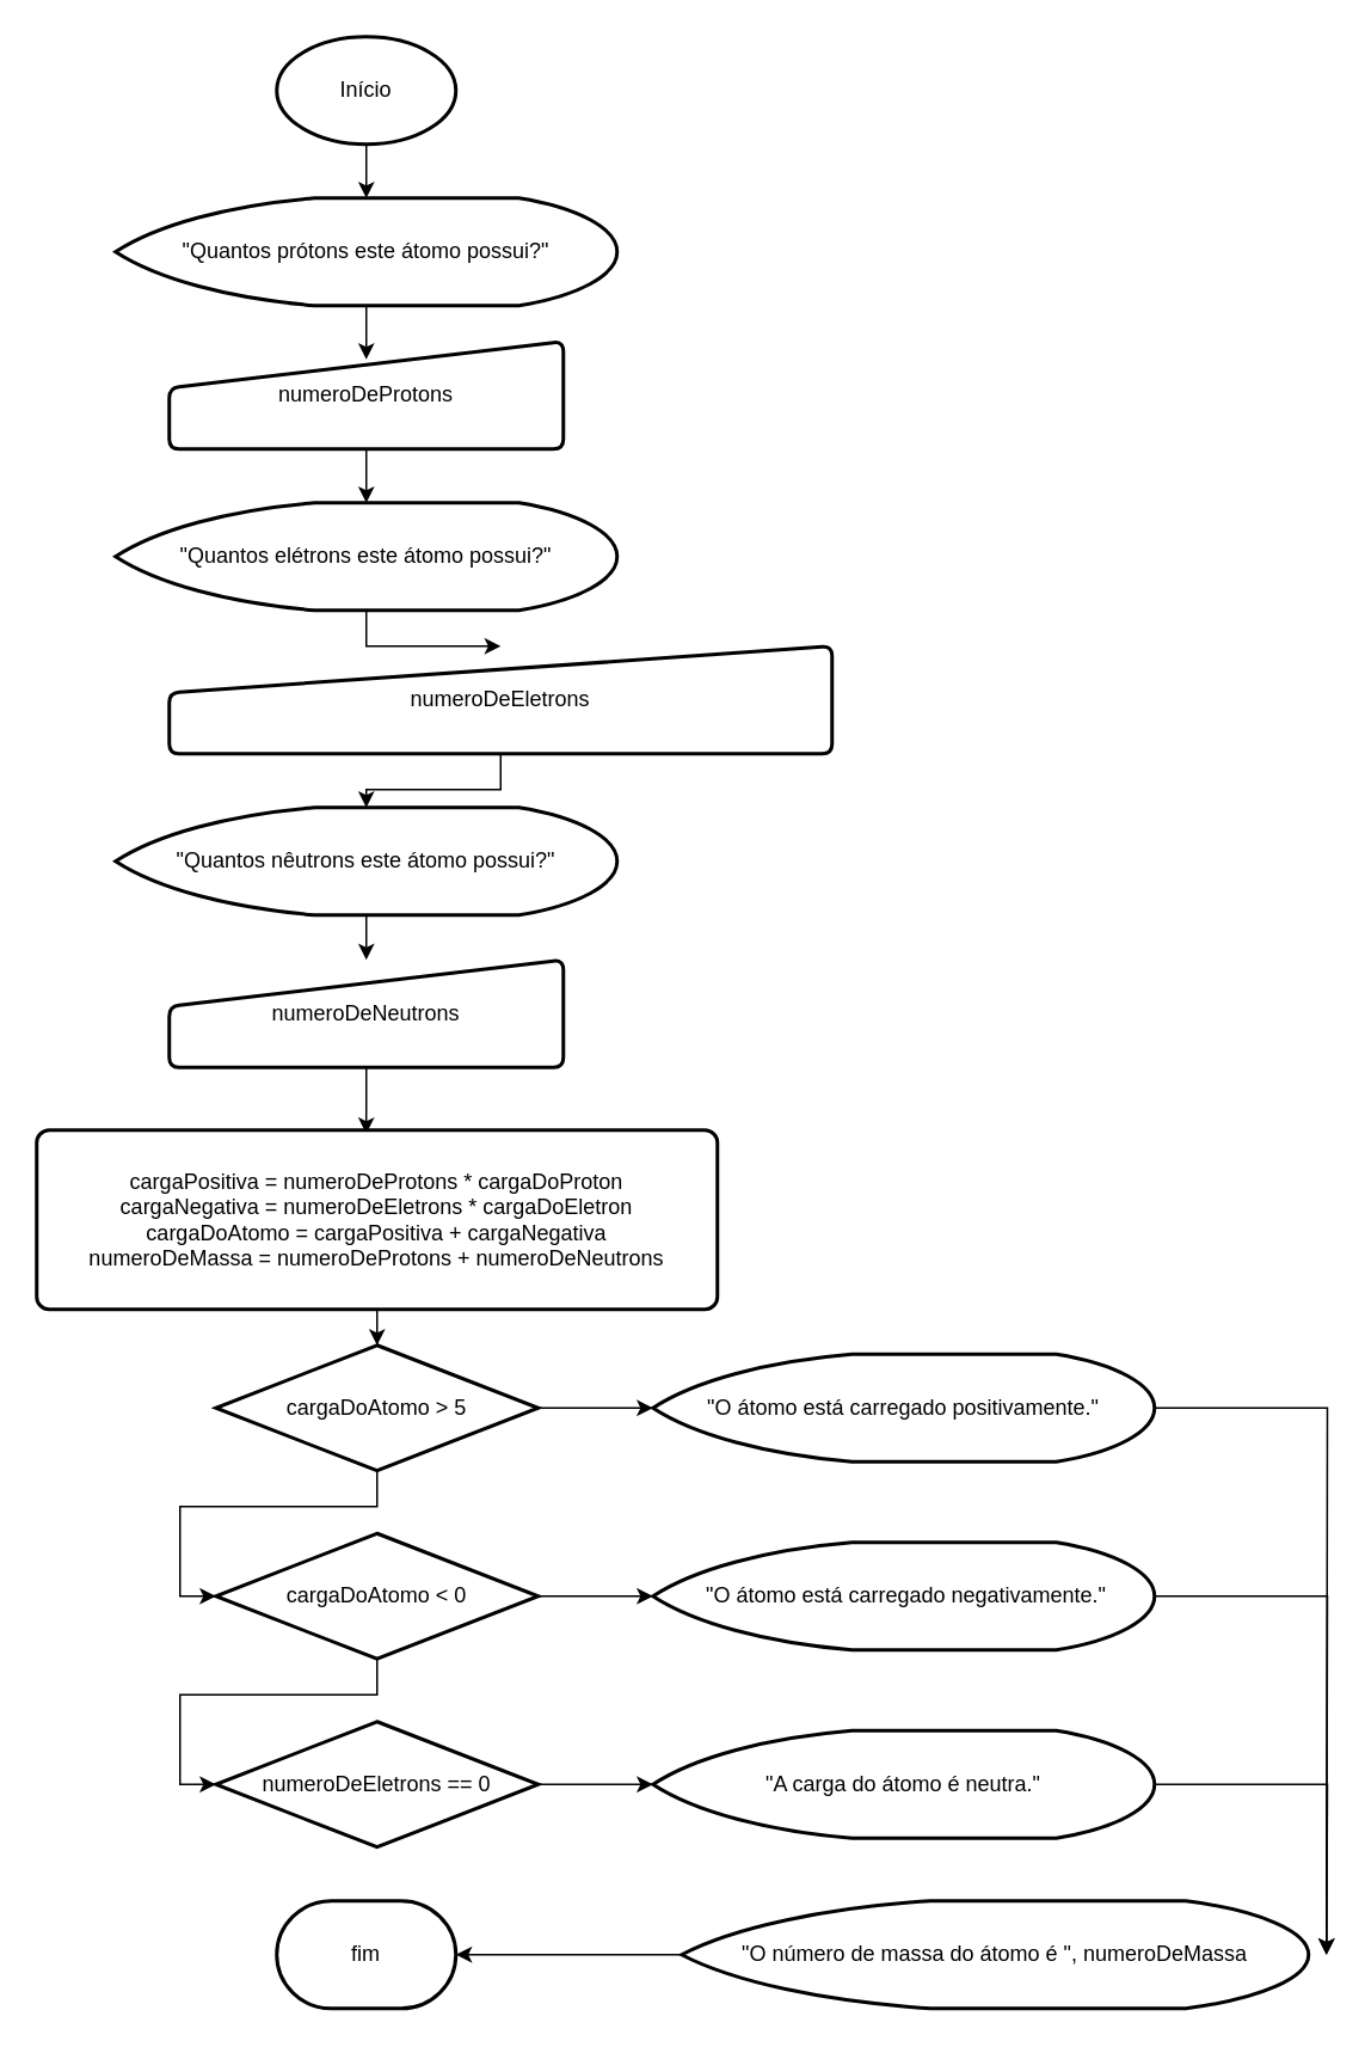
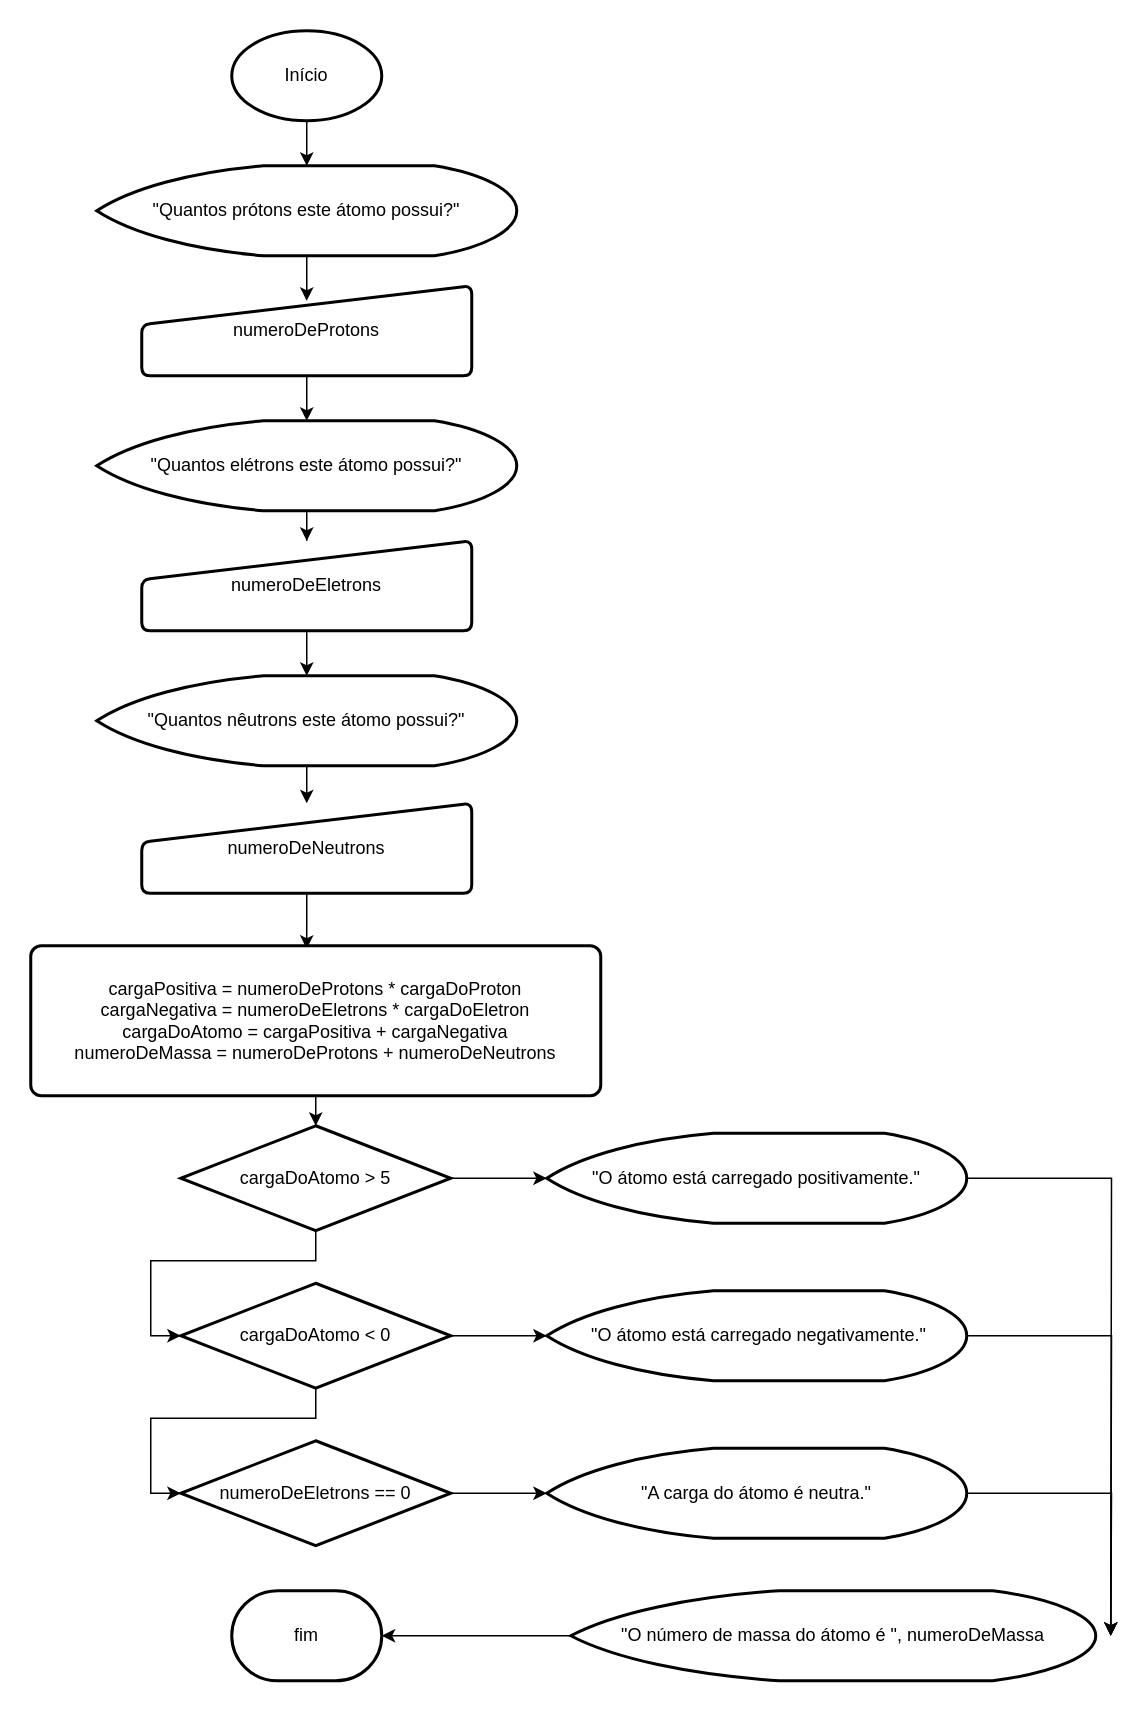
  <mxCell id="0" />
  <mxCell id="1" parent="0" />
  <mxCell id="2" style="edgeStyle=orthogonalEdgeStyle;rounded=0;orthogonalLoop=1;jettySize=auto;html=1;entryX=0.5;entryY=0;entryDx=0;entryDy=0;entryPerimeter=0;" edge="1" parent="1" source="3" target="5"><mxGeometry relative="1" as="geometry" /></mxCell>
  <mxCell id="3" value="Início" style="strokeWidth=2;html=1;shape=mxgraph.flowchart.start_1;whiteSpace=wrap;" vertex="1" parent="1"><mxGeometry x="154" y="20" width="100" height="60" as="geometry" /></mxCell>
  <mxCell id="4" style="edgeStyle=orthogonalEdgeStyle;rounded=0;orthogonalLoop=1;jettySize=auto;html=1;entryX=0.5;entryY=0.167;entryDx=0;entryDy=0;entryPerimeter=0;" edge="1" parent="1" source="5" target="11"><mxGeometry relative="1" as="geometry" /></mxCell>
  <mxCell id="5" value="&quot;Quantos prótons este átomo possui?&quot;" style="strokeWidth=2;html=1;shape=mxgraph.flowchart.display;whiteSpace=wrap;" vertex="1" parent="1"><mxGeometry x="64" y="110" width="280" height="60" as="geometry" /></mxCell>
  <mxCell id="6" style="edgeStyle=orthogonalEdgeStyle;rounded=0;orthogonalLoop=1;jettySize=auto;html=1;" edge="1" parent="1" source="7" target="13"><mxGeometry relative="1" as="geometry" /></mxCell>
  <mxCell id="7" value="&quot;Quantos elétrons este átomo possui?&quot;" style="strokeWidth=2;html=1;shape=mxgraph.flowchart.display;whiteSpace=wrap;" vertex="1" parent="1"><mxGeometry x="64" y="280" width="280" height="60" as="geometry" /></mxCell>
  <mxCell id="8" style="edgeStyle=orthogonalEdgeStyle;rounded=0;orthogonalLoop=1;jettySize=auto;html=1;" edge="1" parent="1" source="9" target="15"><mxGeometry relative="1" as="geometry" /></mxCell>
  <mxCell id="9" value="&quot;Quantos nêutrons este átomo possui?&quot;" style="strokeWidth=2;html=1;shape=mxgraph.flowchart.display;whiteSpace=wrap;" vertex="1" parent="1"><mxGeometry x="64" y="450" width="280" height="60" as="geometry" /></mxCell>
  <mxCell id="10" style="edgeStyle=orthogonalEdgeStyle;rounded=0;orthogonalLoop=1;jettySize=auto;html=1;" edge="1" parent="1" source="11" target="7"><mxGeometry relative="1" as="geometry" /></mxCell>
  <mxCell id="11" value="numeroDeProtons" style="html=1;strokeWidth=2;shape=manualInput;whiteSpace=wrap;rounded=1;size=26;arcSize=11;" vertex="1" parent="1"><mxGeometry x="94" y="190" width="220" height="60" as="geometry" /></mxCell>
  <mxCell id="12" style="edgeStyle=orthogonalEdgeStyle;rounded=0;orthogonalLoop=1;jettySize=auto;html=1;" edge="1" parent="1" source="13" target="9"><mxGeometry relative="1" as="geometry" /></mxCell>
- <mxCell id="13" value="numeroDeEletrons" style="html=1;strokeWidth=2;shape=manualInput;whiteSpace=wrap;rounded=1;size=26;arcSize=11;" vertex="1" parent="1"><mxGeometry x="94" y="360" width="370" height="60" as="geometry" /></mxCell>
+ <mxCell id="13" value="numeroDeEletrons" style="html=1;strokeWidth=2;shape=manualInput;whiteSpace=wrap;rounded=1;size=26;arcSize=11;" vertex="1" parent="1"><mxGeometry x="94" y="360" width="220" height="60" as="geometry" /></mxCell>
  <mxCell id="14" style="edgeStyle=orthogonalEdgeStyle;rounded=0;orthogonalLoop=1;jettySize=auto;html=1;entryX=0.484;entryY=0.02;entryDx=0;entryDy=0;entryPerimeter=0;" edge="1" parent="1" source="15" target="17"><mxGeometry relative="1" as="geometry" /></mxCell>
  <mxCell id="15" value="numeroDeNeutrons" style="html=1;strokeWidth=2;shape=manualInput;whiteSpace=wrap;rounded=1;size=26;arcSize=11;" vertex="1" parent="1"><mxGeometry x="94" y="535" width="220" height="60" as="geometry" /></mxCell>
  <mxCell id="16" style="edgeStyle=orthogonalEdgeStyle;rounded=0;orthogonalLoop=1;jettySize=auto;html=1;" edge="1" parent="1" source="17" target="20"><mxGeometry relative="1" as="geometry" /></mxCell>
  <mxCell id="17" value="cargaPositiva = numeroDeProtons * cargaDoProton&lt;br&gt;cargaNegativa = numeroDeEletrons * cargaDoEletron &lt;br&gt;cargaDoAtomo = cargaPositiva + cargaNegativa&lt;br&gt;numeroDeMassa = numeroDeProtons + numeroDeNeutrons" style="rounded=1;whiteSpace=wrap;html=1;absoluteArcSize=1;arcSize=14;strokeWidth=2;fillColor=default;align=center;" vertex="1" parent="1"><mxGeometry x="20" y="630" width="380" height="100" as="geometry" /></mxCell>
  <mxCell id="18" style="edgeStyle=orthogonalEdgeStyle;rounded=0;orthogonalLoop=1;jettySize=auto;html=1;" edge="1" parent="1" source="20" target="22"><mxGeometry relative="1" as="geometry" /></mxCell>
  <mxCell id="19" style="edgeStyle=orthogonalEdgeStyle;rounded=0;orthogonalLoop=1;jettySize=auto;html=1;entryX=0;entryY=0.5;entryDx=0;entryDy=0;entryPerimeter=0;" edge="1" parent="1" source="20" target="25"><mxGeometry relative="1" as="geometry" /></mxCell>
  <mxCell id="20" value="cargaDoAtomo &amp;gt; 5" style="strokeWidth=2;html=1;shape=mxgraph.flowchart.decision;whiteSpace=wrap;fillColor=default;" vertex="1" parent="1"><mxGeometry x="120" y="750" width="180" height="70" as="geometry" /></mxCell>
  <mxCell id="21" style="edgeStyle=orthogonalEdgeStyle;rounded=0;orthogonalLoop=1;jettySize=auto;html=1;" edge="1" parent="1" source="22"><mxGeometry relative="1" as="geometry"><mxPoint x="740" y="1090" as="targetPoint" /></mxGeometry></mxCell>
  <mxCell id="22" value="&quot;O átomo está carregado positivamente.&quot;" style="strokeWidth=2;html=1;shape=mxgraph.flowchart.display;whiteSpace=wrap;fillColor=default;" vertex="1" parent="1"><mxGeometry x="364" y="755" width="280" height="60" as="geometry" /></mxCell>
  <mxCell id="23" style="edgeStyle=orthogonalEdgeStyle;rounded=0;orthogonalLoop=1;jettySize=auto;html=1;entryX=0;entryY=0.5;entryDx=0;entryDy=0;entryPerimeter=0;" edge="1" parent="1" source="25" target="29"><mxGeometry relative="1" as="geometry" /></mxCell>
  <mxCell id="24" style="edgeStyle=orthogonalEdgeStyle;rounded=0;orthogonalLoop=1;jettySize=auto;html=1;" edge="1" parent="1" source="25" target="27"><mxGeometry relative="1" as="geometry" /></mxCell>
  <mxCell id="25" value="cargaDoAtomo &amp;lt; 0" style="strokeWidth=2;html=1;shape=mxgraph.flowchart.decision;whiteSpace=wrap;fillColor=default;" vertex="1" parent="1"><mxGeometry x="120" y="855" width="180" height="70" as="geometry" /></mxCell>
  <mxCell id="26" style="edgeStyle=orthogonalEdgeStyle;rounded=0;orthogonalLoop=1;jettySize=auto;html=1;" edge="1" parent="1" source="27"><mxGeometry relative="1" as="geometry"><mxPoint x="740" y="1090" as="targetPoint" /></mxGeometry></mxCell>
  <mxCell id="27" value="&lt;span style=&quot;white-space: pre;&quot;&gt; &quot;&lt;/span&gt;O átomo está carregado negativamente.&quot;" style="strokeWidth=2;html=1;shape=mxgraph.flowchart.display;whiteSpace=wrap;fillColor=default;" vertex="1" parent="1"><mxGeometry x="364" y="860" width="280" height="60" as="geometry" /></mxCell>
  <mxCell id="28" style="edgeStyle=orthogonalEdgeStyle;rounded=0;orthogonalLoop=1;jettySize=auto;html=1;" edge="1" parent="1" source="29" target="31"><mxGeometry relative="1" as="geometry" /></mxCell>
  <mxCell id="29" value="numeroDeEletrons == 0" style="strokeWidth=2;html=1;shape=mxgraph.flowchart.decision;whiteSpace=wrap;fillColor=default;" vertex="1" parent="1"><mxGeometry x="120" y="960" width="180" height="70" as="geometry" /></mxCell>
  <mxCell id="30" style="edgeStyle=orthogonalEdgeStyle;rounded=0;orthogonalLoop=1;jettySize=auto;html=1;" edge="1" parent="1" source="31"><mxGeometry relative="1" as="geometry"><mxPoint x="740" y="1090" as="targetPoint" /></mxGeometry></mxCell>
  <mxCell id="31" value="&quot;A carga do átomo é neutra.&quot;" style="strokeWidth=2;html=1;shape=mxgraph.flowchart.display;whiteSpace=wrap;fillColor=default;" vertex="1" parent="1"><mxGeometry x="364" y="965" width="280" height="60" as="geometry" /></mxCell>
  <mxCell id="32" style="edgeStyle=orthogonalEdgeStyle;rounded=0;orthogonalLoop=1;jettySize=auto;html=1;" edge="1" parent="1" source="33" target="34"><mxGeometry relative="1" as="geometry" /></mxCell>
  <mxCell id="33" value="&quot;O número de massa do átomo é &quot;, numeroDeMassa" style="strokeWidth=2;html=1;shape=mxgraph.flowchart.display;whiteSpace=wrap;fillColor=default;" vertex="1" parent="1"><mxGeometry x="380" y="1060" width="350" height="60" as="geometry" /></mxCell>
  <mxCell id="34" value="fim" style="strokeWidth=2;html=1;shape=mxgraph.flowchart.terminator;whiteSpace=wrap;fillColor=default;" vertex="1" parent="1"><mxGeometry x="154" y="1060" width="100" height="60" as="geometry" /></mxCell>
